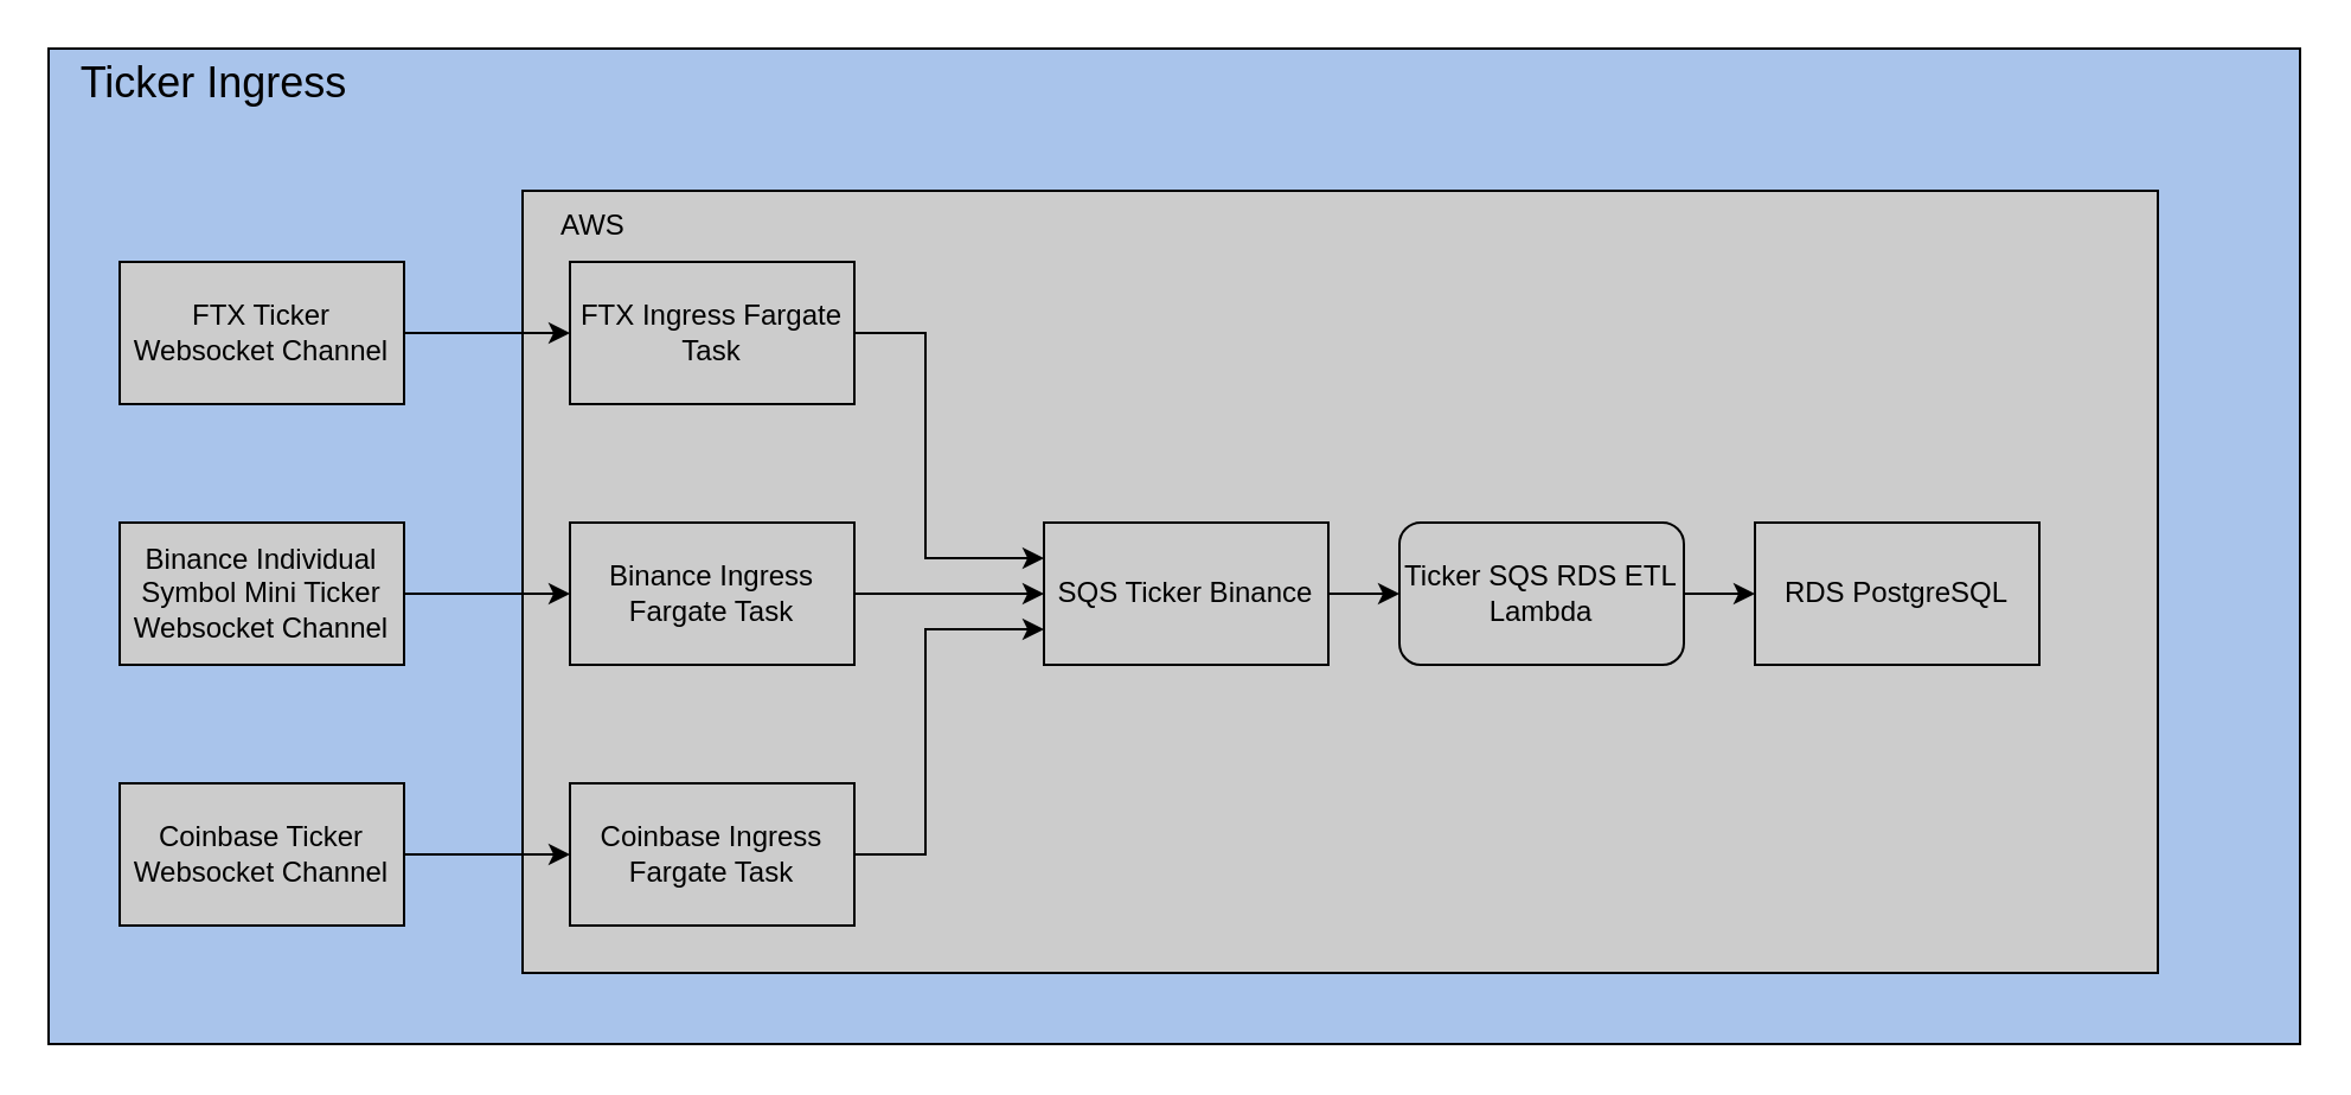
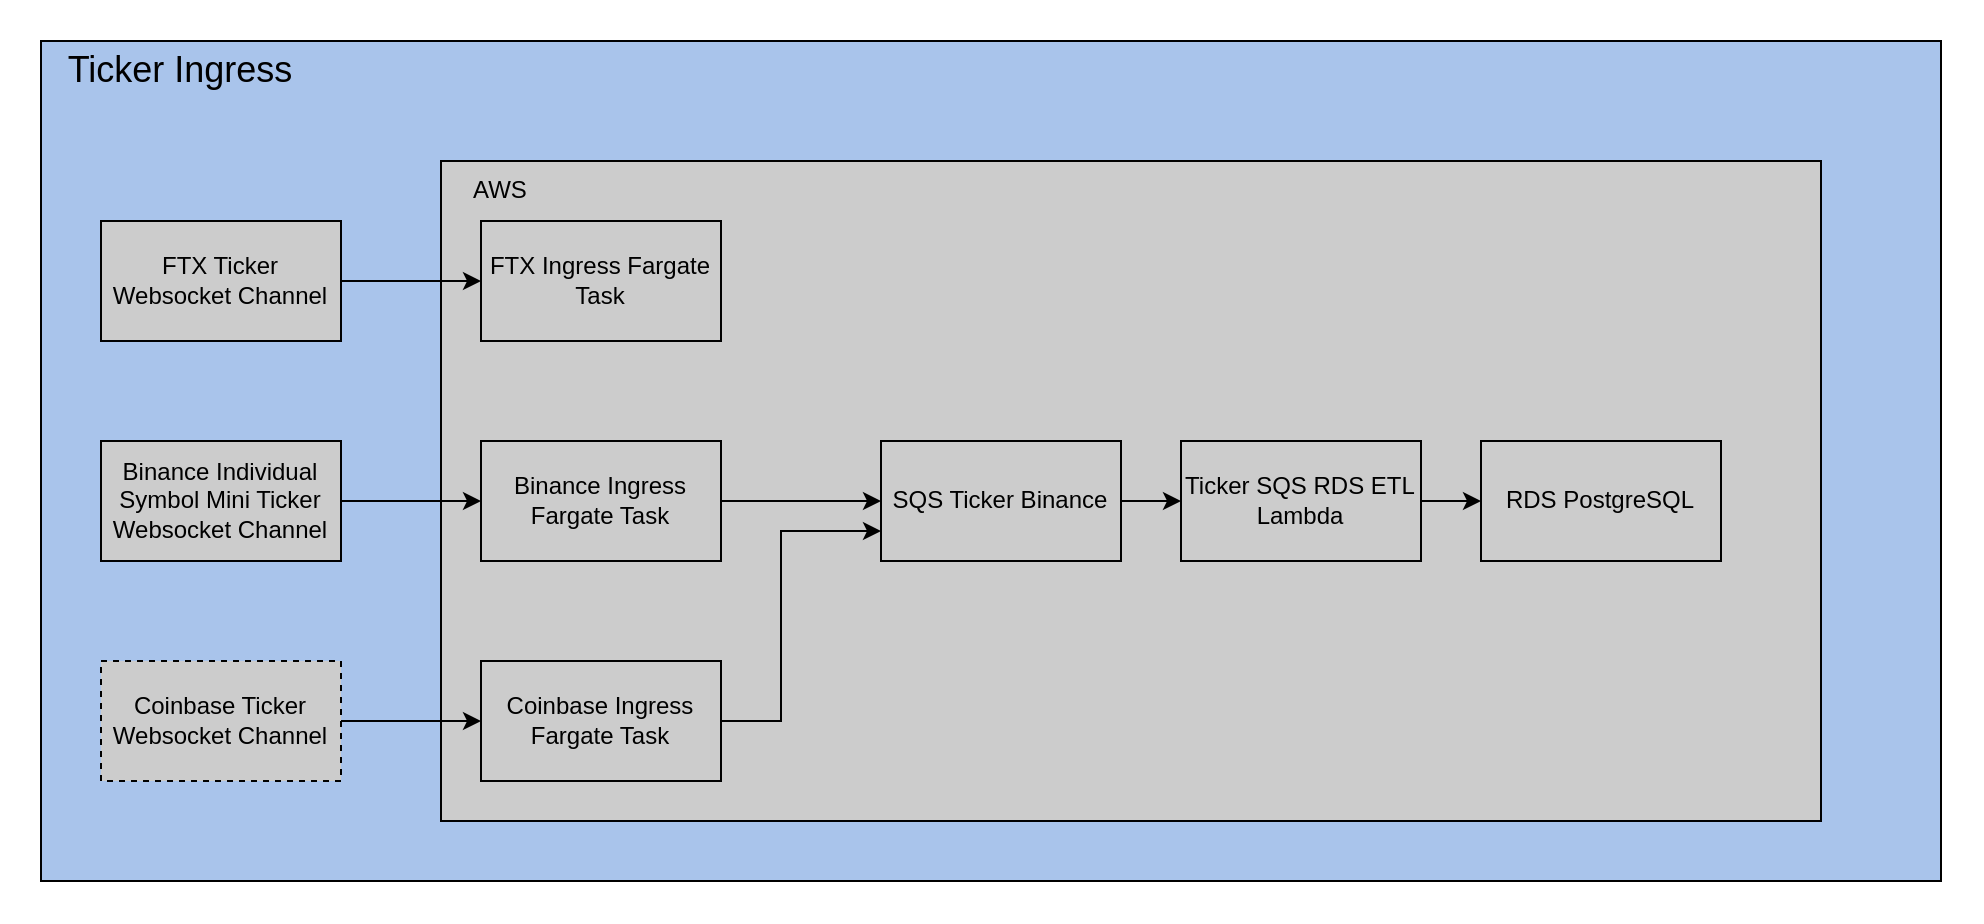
  <mxCell id="0" />
  <mxCell id="1" parent="0" />
  <mxCell id="2" value="" style="rounded=0;whiteSpace=wrap;html=1;strokeColor=#000000;fillColor=#A9C4EB;" vertex="1" parent="1"><mxGeometry x="20" y="20" width="950" height="420" as="geometry" /></mxCell>
  <mxCell id="3" value="FTX Ticker Websocket Channel" style="rounded=0;whiteSpace=wrap;html=1;strokeColor=#000000;fillColor=#CCCCCC;" vertex="1" parent="1"><mxGeometry x="50" y="110" width="120" height="60" as="geometry" /></mxCell>
  <mxCell id="4" value="Binance Individual Symbol Mini Ticker Websocket Channel" style="rounded=0;whiteSpace=wrap;html=1;strokeColor=#000000;fillColor=#CCCCCC;" vertex="1" parent="1"><mxGeometry x="50" y="220" width="120" height="60" as="geometry" /></mxCell>
- <mxCell id="5" value="Coinbase Ticker Websocket Channel" style="rounded=0;whiteSpace=wrap;html=1;strokeColor=#000000;fillColor=#CCCCCC;" vertex="1" parent="1"><mxGeometry x="50" y="330" width="120" height="60" as="geometry" /></mxCell>
+ <mxCell id="5" value="Coinbase Ticker Websocket Channel" style="rounded=0;whiteSpace=wrap;html=1;strokeColor=#000000;fillColor=#CCCCCC;dashed=1;" vertex="1" parent="1"><mxGeometry x="50" y="330" width="120" height="60" as="geometry" /></mxCell>
  <mxCell id="6" value="" style="rounded=0;whiteSpace=wrap;html=1;strokeColor=#000000;fillColor=#CCCCCC;" vertex="1" parent="1"><mxGeometry x="220" y="80" width="690" height="330" as="geometry" /></mxCell>
  <mxCell id="7" value="AWS" style="text;html=1;strokeColor=none;fillColor=none;align=center;verticalAlign=middle;whiteSpace=wrap;rounded=0;" vertex="1" parent="1"><mxGeometry x="220" y="80" width="60" height="30" as="geometry" /></mxCell>
  <mxCell id="8" value="FTX Ingress Fargate Task" style="rounded=0;whiteSpace=wrap;html=1;strokeColor=#000000;fillColor=#CCCCCC;" vertex="1" parent="1"><mxGeometry x="240" y="110" width="120" height="60" as="geometry" /></mxCell>
  <mxCell id="9" value="Binance Ingress Fargate Task" style="rounded=0;whiteSpace=wrap;html=1;strokeColor=#000000;fillColor=#CCCCCC;" vertex="1" parent="1"><mxGeometry x="240" y="220" width="120" height="60" as="geometry" /></mxCell>
  <mxCell id="10" value="Coinbase Ingress Fargate Task" style="rounded=0;whiteSpace=wrap;html=1;strokeColor=#000000;fillColor=#CCCCCC;" vertex="1" parent="1"><mxGeometry x="240" y="330" width="120" height="60" as="geometry" /></mxCell>
  <mxCell id="11" value="" style="endArrow=classic;html=1;rounded=0;exitX=1;exitY=0.5;exitDx=0;exitDy=0;entryX=0;entryY=0.5;entryDx=0;entryDy=0;" edge="1" parent="1" source="3" target="8"><mxGeometry width="50" height="50" relative="1" as="geometry"><mxPoint x="170" y="230" as="sourcePoint" /><mxPoint x="220" y="180" as="targetPoint" /></mxGeometry></mxCell>
  <mxCell id="12" value="" style="endArrow=classic;html=1;rounded=0;exitX=1;exitY=0.5;exitDx=0;exitDy=0;entryX=0;entryY=0.5;entryDx=0;entryDy=0;" edge="1" parent="1" source="4" target="9"><mxGeometry width="50" height="50" relative="1" as="geometry"><mxPoint x="190" y="530" as="sourcePoint" /><mxPoint x="240" y="480" as="targetPoint" /></mxGeometry></mxCell>
  <mxCell id="13" value="" style="endArrow=classic;html=1;rounded=0;exitX=1;exitY=0.5;exitDx=0;exitDy=0;entryX=0;entryY=0.5;entryDx=0;entryDy=0;" edge="1" parent="1" source="5" target="10"><mxGeometry width="50" height="50" relative="1" as="geometry"><mxPoint x="220" y="490" as="sourcePoint" /><mxPoint x="270" y="440" as="targetPoint" /></mxGeometry></mxCell>
  <mxCell id="14" value="SQS Ticker Binance" style="rounded=0;whiteSpace=wrap;html=1;strokeColor=#000000;fillColor=#CCCCCC;" vertex="1" parent="1"><mxGeometry x="440" y="220" width="120" height="60" as="geometry" /></mxCell>
- <mxCell id="15" value="" style="endArrow=classic;html=1;rounded=0;exitX=1;exitY=0.5;exitDx=0;exitDy=0;entryX=0;entryY=0.25;entryDx=0;entryDy=0;" edge="1" parent="1" source="8" target="14"><mxGeometry width="50" height="50" relative="1" as="geometry"><mxPoint x="390" y="190" as="sourcePoint" /><mxPoint x="440" y="140" as="targetPoint" /><Array as="points"><mxPoint x="390" y="140" /><mxPoint x="390" y="235" /></Array></mxGeometry></mxCell>
  <mxCell id="16" value="" style="endArrow=classic;html=1;rounded=0;exitX=1;exitY=0.5;exitDx=0;exitDy=0;entryX=0;entryY=0.5;entryDx=0;entryDy=0;" edge="1" parent="1" source="9" target="14"><mxGeometry width="50" height="50" relative="1" as="geometry"><mxPoint x="420" y="360" as="sourcePoint" /><mxPoint x="470" y="310" as="targetPoint" /></mxGeometry></mxCell>
  <mxCell id="17" value="" style="endArrow=classic;html=1;rounded=0;exitX=1;exitY=0.5;exitDx=0;exitDy=0;entryX=0;entryY=0.75;entryDx=0;entryDy=0;" edge="1" parent="1" source="10" target="14"><mxGeometry width="50" height="50" relative="1" as="geometry"><mxPoint x="410" y="370" as="sourcePoint" /><mxPoint x="460" y="320" as="targetPoint" /><Array as="points"><mxPoint x="390" y="360" /><mxPoint x="390" y="265" /></Array></mxGeometry></mxCell>
- <mxCell id="18" value="Ticker SQS RDS ETL Lambda" style="whiteSpace=wrap;html=1;strokeColor=#000000;fillColor=#CCCCCC;rounded=1;" vertex="1" parent="1"><mxGeometry x="590" y="220" width="120" height="60" as="geometry" /></mxCell>
+ <mxCell id="18" value="Ticker SQS RDS ETL Lambda" style="rounded=0;whiteSpace=wrap;html=1;strokeColor=#000000;fillColor=#CCCCCC;" vertex="1" parent="1"><mxGeometry x="590" y="220" width="120" height="60" as="geometry" /></mxCell>
  <mxCell id="19" value="RDS PostgreSQL" style="rounded=0;whiteSpace=wrap;html=1;strokeColor=#000000;fillColor=#CCCCCC;" vertex="1" parent="1"><mxGeometry x="740" y="220" width="120" height="60" as="geometry" /></mxCell>
  <mxCell id="20" value="" style="endArrow=classic;html=1;rounded=0;exitX=1;exitY=0.5;exitDx=0;exitDy=0;entryX=0;entryY=0.5;entryDx=0;entryDy=0;" edge="1" parent="1" source="14" target="18"><mxGeometry width="50" height="50" relative="1" as="geometry"><mxPoint x="590" y="340" as="sourcePoint" /><mxPoint x="640" y="290" as="targetPoint" /></mxGeometry></mxCell>
  <mxCell id="21" value="" style="endArrow=classic;html=1;rounded=0;exitX=1;exitY=0.5;exitDx=0;exitDy=0;entryX=0;entryY=0.5;entryDx=0;entryDy=0;" edge="1" parent="1" source="18" target="19"><mxGeometry width="50" height="50" relative="1" as="geometry"><mxPoint x="700" y="370" as="sourcePoint" /><mxPoint x="750" y="320" as="targetPoint" /></mxGeometry></mxCell>
  <mxCell id="22" value="&lt;font style=&quot;font-size: 18px;&quot;&gt;Ticker Ingress&lt;/font&gt;" style="text;html=1;strokeColor=none;fillColor=none;align=center;verticalAlign=middle;whiteSpace=wrap;rounded=0;" vertex="1" parent="1"><mxGeometry x="20" y="20" width="140" height="30" as="geometry" /></mxCell>
